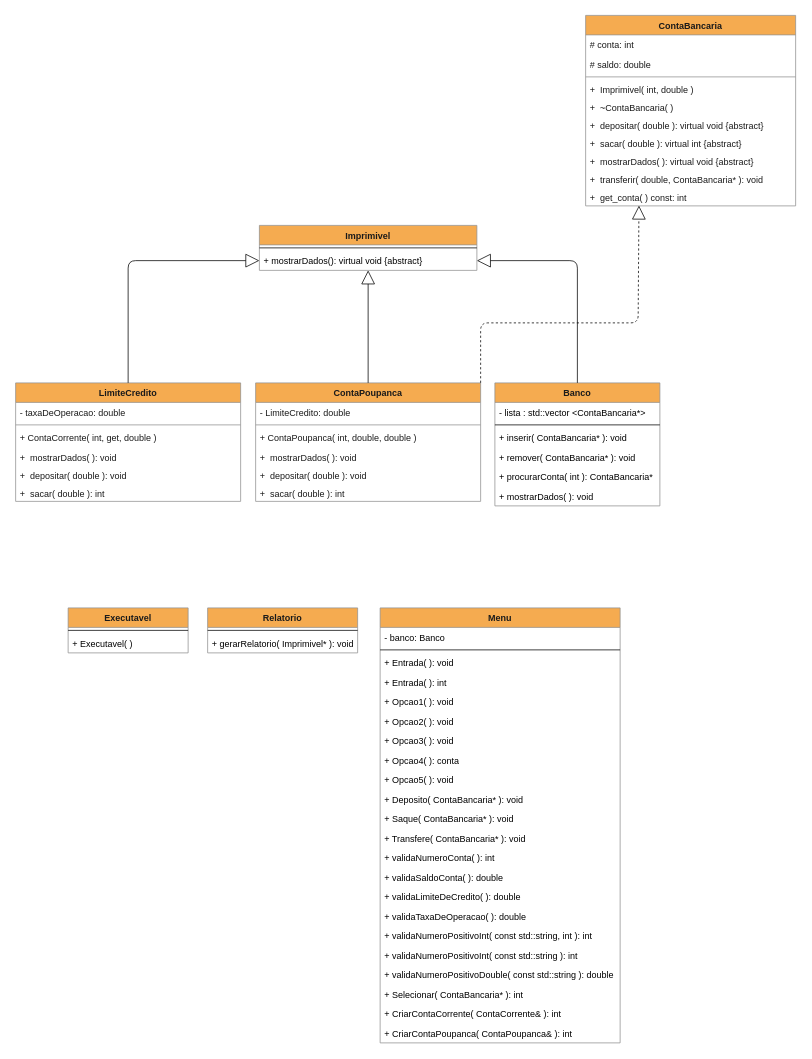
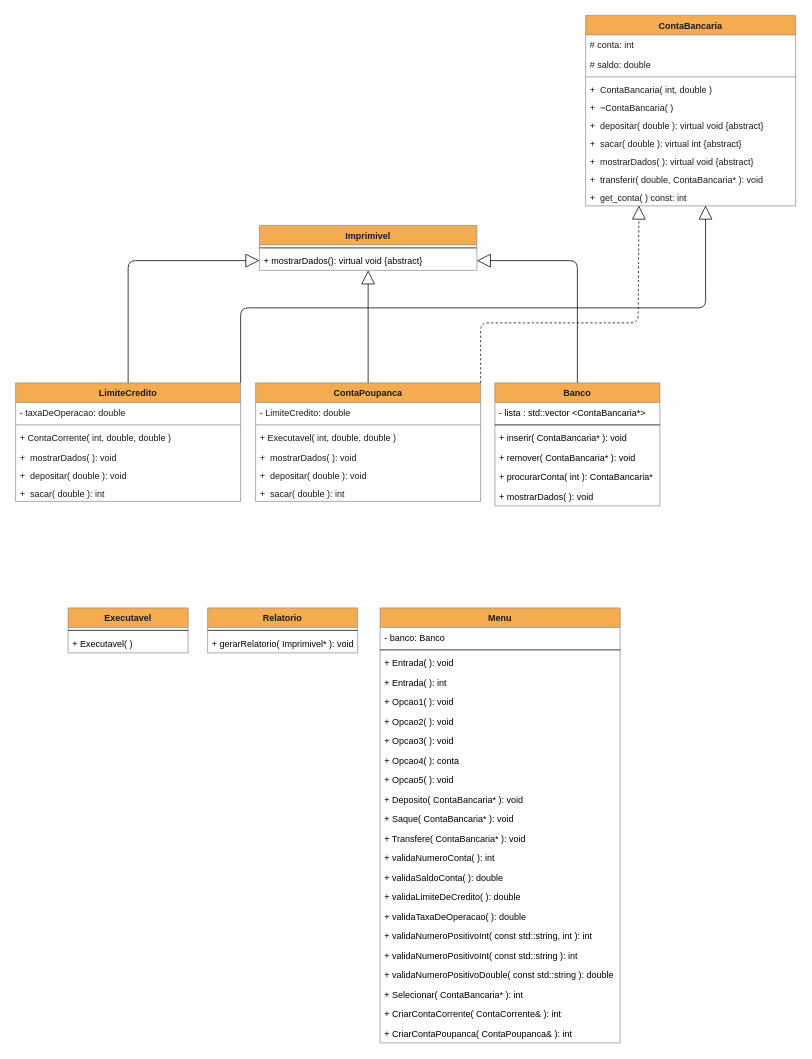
  <mxCell id="0" />
  <mxCell id="1" parent="0" />
  <mxCell id="2" value="ContaBancaria" style="swimlane;fontStyle=1;align=center;verticalAlign=top;childLayout=stackLayout;horizontal=1;startSize=26;horizontalStack=0;resizeParent=1;resizeParentMax=0;resizeLast=0;collapsible=1;marginBottom=0;fillColor=#F5AB50;strokeColor=#909090;fontColor=#1A1A1A;" parent="1" vertex="1"><mxGeometry x="780" y="20" width="280" height="254" as="geometry" /></mxCell>
  <mxCell id="3" value="# conta: int" style="text;strokeColor=none;fillColor=none;align=left;verticalAlign=top;spacingLeft=4;spacingRight=4;overflow=hidden;rotatable=0;points=[[0,0.5],[1,0.5]];portConstraint=eastwest;shadow=1;fontColor=#1A1A1A;" parent="2" vertex="1"><mxGeometry y="26" width="280" height="26" as="geometry" /></mxCell>
  <mxCell id="4" value="# saldo: double" style="text;strokeColor=none;fillColor=none;align=left;verticalAlign=top;spacingLeft=4;spacingRight=4;overflow=hidden;rotatable=0;points=[[0,0.5],[1,0.5]];portConstraint=eastwest;shadow=1;fontColor=#1A1A1A;" parent="2" vertex="1"><mxGeometry y="52" width="280" height="26" as="geometry" /></mxCell>
  <mxCell id="5" value="" style="line;strokeWidth=1;fillColor=none;align=left;verticalAlign=middle;spacingTop=-1;spacingLeft=3;spacingRight=3;rotatable=0;labelPosition=right;points=[];portConstraint=eastwest;strokeColor=#909090;fontColor=#1A1A1A;labelBackgroundColor=#EEEEEE;" parent="2" vertex="1"><mxGeometry y="78" width="280" height="8" as="geometry" /></mxCell>
- <mxCell id="6" value="+  Imprimivel( int, double )" style="text;strokeColor=none;fillColor=none;align=left;verticalAlign=top;spacingLeft=4;spacingRight=4;overflow=hidden;rotatable=0;points=[[0,0.5],[1,0.5]];portConstraint=eastwest;fontColor=#1A1A1A;" parent="2" vertex="1"><mxGeometry y="86" width="280" height="24" as="geometry" /></mxCell>
+ <mxCell id="6" value="+  ContaBancaria( int, double )" style="text;strokeColor=none;fillColor=none;align=left;verticalAlign=top;spacingLeft=4;spacingRight=4;overflow=hidden;rotatable=0;points=[[0,0.5],[1,0.5]];portConstraint=eastwest;fontColor=#1A1A1A;" parent="2" vertex="1"><mxGeometry y="86" width="280" height="24" as="geometry" /></mxCell>
  <mxCell id="7" value="+  ~ContaBancaria( )" style="text;strokeColor=none;fillColor=none;align=left;verticalAlign=top;spacingLeft=4;spacingRight=4;overflow=hidden;rotatable=0;points=[[0,0.5],[1,0.5]];portConstraint=eastwest;fontColor=#1A1A1A;" parent="2" vertex="1"><mxGeometry y="110" width="280" height="24" as="geometry" /></mxCell>
  <mxCell id="8" value="+  depositar( double ): virtual void {abstract}" style="text;strokeColor=none;fillColor=none;align=left;verticalAlign=top;spacingLeft=4;spacingRight=4;overflow=hidden;rotatable=0;points=[[0,0.5],[1,0.5]];portConstraint=eastwest;fontColor=#1A1A1A;" parent="2" vertex="1"><mxGeometry y="134" width="280" height="24" as="geometry" /></mxCell>
  <mxCell id="9" value="+  sacar( double ): virtual int {abstract}" style="text;strokeColor=none;fillColor=none;align=left;verticalAlign=top;spacingLeft=4;spacingRight=4;overflow=hidden;rotatable=0;points=[[0,0.5],[1,0.5]];portConstraint=eastwest;fontColor=#1A1A1A;" parent="2" vertex="1"><mxGeometry y="158" width="280" height="24" as="geometry" /></mxCell>
  <mxCell id="10" value="+  mostrarDados( ): virtual void {abstract}" style="text;strokeColor=none;fillColor=none;align=left;verticalAlign=top;spacingLeft=4;spacingRight=4;overflow=hidden;rotatable=0;points=[[0,0.5],[1,0.5]];portConstraint=eastwest;fontColor=#1A1A1A;" parent="2" vertex="1"><mxGeometry y="182" width="280" height="24" as="geometry" /></mxCell>
  <mxCell id="11" value="+  transferir( double, ContaBancaria* ): void" style="text;strokeColor=none;fillColor=none;align=left;verticalAlign=top;spacingLeft=4;spacingRight=4;overflow=hidden;rotatable=0;points=[[0,0.5],[1,0.5]];portConstraint=eastwest;fontColor=#1A1A1A;" parent="2" vertex="1"><mxGeometry y="206" width="280" height="24" as="geometry" /></mxCell>
  <mxCell id="12" value="+  get_conta( ) const: int" style="text;strokeColor=none;fillColor=none;align=left;verticalAlign=top;spacingLeft=4;spacingRight=4;overflow=hidden;rotatable=0;points=[[0,0.5],[1,0.5]];portConstraint=eastwest;fontColor=#1A1A1A;" parent="2" vertex="1"><mxGeometry y="230" width="280" height="24" as="geometry" /></mxCell>
  <mxCell id="13" value="ContaPoupanca" style="swimlane;fontStyle=1;align=center;verticalAlign=top;childLayout=stackLayout;horizontal=1;startSize=26;horizontalStack=0;resizeParent=1;resizeParentMax=0;resizeLast=0;collapsible=1;marginBottom=0;rounded=0;sketch=0;fontColor=#1A1A1A;strokeColor=#909090;fillColor=#F5AB50;" parent="1" vertex="1"><mxGeometry x="340" y="510" width="300" height="158" as="geometry" /></mxCell>
  <mxCell id="14" value="- LimiteCredito: double" style="text;strokeColor=none;fillColor=none;align=left;verticalAlign=top;spacingLeft=4;spacingRight=4;overflow=hidden;rotatable=0;points=[[0,0.5],[1,0.5]];portConstraint=eastwest;fontColor=#1A1A1A;" parent="13" vertex="1"><mxGeometry y="26" width="300" height="26" as="geometry" /></mxCell>
  <mxCell id="15" value="" style="line;strokeWidth=1;fillColor=none;align=left;verticalAlign=middle;spacingTop=-1;spacingLeft=3;spacingRight=3;rotatable=0;labelPosition=right;points=[];portConstraint=eastwest;strokeColor=#909090;fontColor=#1A1A1A;labelBackgroundColor=#EEEEEE;" parent="13" vertex="1"><mxGeometry y="52" width="300" height="8" as="geometry" /></mxCell>
- <mxCell id="16" value="+ ContaPoupanca( int, double, double )" style="text;strokeColor=none;fillColor=none;align=left;verticalAlign=top;spacingLeft=4;spacingRight=4;overflow=hidden;rotatable=0;points=[[0,0.5],[1,0.5]];portConstraint=eastwest;fontColor=#1A1A1A;" parent="13" vertex="1"><mxGeometry y="60" width="300" height="26" as="geometry" /></mxCell>
+ <mxCell id="16" value="+ Executavel( int, double, double )" style="text;strokeColor=none;fillColor=none;align=left;verticalAlign=top;spacingLeft=4;spacingRight=4;overflow=hidden;rotatable=0;points=[[0,0.5],[1,0.5]];portConstraint=eastwest;fontColor=#1A1A1A;" parent="13" vertex="1"><mxGeometry y="60" width="300" height="26" as="geometry" /></mxCell>
  <mxCell id="17" value="+  mostrarDados( ): void" style="text;strokeColor=none;fillColor=none;align=left;verticalAlign=top;spacingLeft=4;spacingRight=4;overflow=hidden;rotatable=0;points=[[0,0.5],[1,0.5]];portConstraint=eastwest;fontColor=#1A1A1A;" parent="13" vertex="1"><mxGeometry y="86" width="300" height="24" as="geometry" /></mxCell>
  <mxCell id="18" value="+  depositar( double ): void" style="text;strokeColor=none;fillColor=none;align=left;verticalAlign=top;spacingLeft=4;spacingRight=4;overflow=hidden;rotatable=0;points=[[0,0.5],[1,0.5]];portConstraint=eastwest;fontColor=#1A1A1A;" parent="13" vertex="1"><mxGeometry y="110" width="300" height="24" as="geometry" /></mxCell>
  <mxCell id="19" value="+  sacar( double ): int" style="text;strokeColor=none;fillColor=none;align=left;verticalAlign=top;spacingLeft=4;spacingRight=4;overflow=hidden;rotatable=0;points=[[0,0.5],[1,0.5]];portConstraint=eastwest;fontColor=#1A1A1A;" parent="13" vertex="1"><mxGeometry y="134" width="300" height="24" as="geometry" /></mxCell>
  <mxCell id="20" value="LimiteCredito" style="swimlane;fontStyle=1;align=center;verticalAlign=top;childLayout=stackLayout;horizontal=1;startSize=26;horizontalStack=0;resizeParent=1;resizeParentMax=0;resizeLast=0;collapsible=1;marginBottom=0;rounded=0;sketch=0;fontColor=#1A1A1A;strokeColor=#909090;fillColor=#F5AB50;" parent="1" vertex="1"><mxGeometry x="20" y="510" width="300" height="158" as="geometry" /></mxCell>
  <mxCell id="21" value="- taxaDeOperacao: double" style="text;strokeColor=none;fillColor=none;align=left;verticalAlign=top;spacingLeft=4;spacingRight=4;overflow=hidden;rotatable=0;points=[[0,0.5],[1,0.5]];portConstraint=eastwest;fontColor=#1A1A1A;" parent="20" vertex="1"><mxGeometry y="26" width="300" height="26" as="geometry" /></mxCell>
  <mxCell id="22" value="" style="line;strokeWidth=1;fillColor=none;align=left;verticalAlign=middle;spacingTop=-1;spacingLeft=3;spacingRight=3;rotatable=0;labelPosition=right;points=[];portConstraint=eastwest;strokeColor=#909090;fontColor=#1A1A1A;labelBackgroundColor=#EEEEEE;" parent="20" vertex="1"><mxGeometry y="52" width="300" height="8" as="geometry" /></mxCell>
- <mxCell id="23" value="+ ContaCorrente( int, get, double )" style="text;strokeColor=none;fillColor=none;align=left;verticalAlign=top;spacingLeft=4;spacingRight=4;overflow=hidden;rotatable=0;points=[[0,0.5],[1,0.5]];portConstraint=eastwest;fontColor=#1A1A1A;" parent="20" vertex="1"><mxGeometry y="60" width="300" height="26" as="geometry" /></mxCell>
+ <mxCell id="23" value="+ ContaCorrente( int, double, double )" style="text;strokeColor=none;fillColor=none;align=left;verticalAlign=top;spacingLeft=4;spacingRight=4;overflow=hidden;rotatable=0;points=[[0,0.5],[1,0.5]];portConstraint=eastwest;fontColor=#1A1A1A;" parent="20" vertex="1"><mxGeometry y="60" width="300" height="26" as="geometry" /></mxCell>
  <mxCell id="24" value="+  mostrarDados( ): void" style="text;strokeColor=none;fillColor=none;align=left;verticalAlign=top;spacingLeft=4;spacingRight=4;overflow=hidden;rotatable=0;points=[[0,0.5],[1,0.5]];portConstraint=eastwest;fontColor=#1A1A1A;" parent="20" vertex="1"><mxGeometry y="86" width="300" height="24" as="geometry" /></mxCell>
  <mxCell id="25" value="+  depositar( double ): void" style="text;strokeColor=none;fillColor=none;align=left;verticalAlign=top;spacingLeft=4;spacingRight=4;overflow=hidden;rotatable=0;points=[[0,0.5],[1,0.5]];portConstraint=eastwest;fontColor=#1A1A1A;" parent="20" vertex="1"><mxGeometry y="110" width="300" height="24" as="geometry" /></mxCell>
  <mxCell id="26" value="+  sacar( double ): int" style="text;strokeColor=none;fillColor=none;align=left;verticalAlign=top;spacingLeft=4;spacingRight=4;overflow=hidden;rotatable=0;points=[[0,0.5],[1,0.5]];portConstraint=eastwest;fontColor=#1A1A1A;" parent="20" vertex="1"><mxGeometry y="134" width="300" height="24" as="geometry" /></mxCell>
  <mxCell id="27" value="Executavel" style="swimlane;fontStyle=1;align=center;verticalAlign=top;childLayout=stackLayout;horizontal=1;startSize=26;horizontalStack=0;resizeParent=1;resizeParentMax=0;resizeLast=0;collapsible=1;marginBottom=0;rounded=0;sketch=0;fontColor=#1A1A1A;strokeColor=#909090;fillColor=#F5AB50;" parent="1" vertex="1"><mxGeometry x="90" y="810" width="160" height="60" as="geometry"><mxRectangle x="490" y="710" width="100" height="26" as="alternateBounds" /></mxGeometry></mxCell>
  <mxCell id="28" value="" style="line;strokeWidth=1;fillColor=none;align=left;verticalAlign=middle;spacingTop=-1;spacingLeft=3;spacingRight=3;rotatable=0;labelPosition=right;points=[];portConstraint=eastwest;" parent="27" vertex="1"><mxGeometry y="26" width="160" height="8" as="geometry" /></mxCell>
  <mxCell id="29" value="+ Executavel( )" style="text;strokeColor=none;fillColor=none;align=left;verticalAlign=top;spacingLeft=4;spacingRight=4;overflow=hidden;rotatable=0;points=[[0,0.5],[1,0.5]];portConstraint=eastwest;" parent="27" vertex="1"><mxGeometry y="34" width="160" height="26" as="geometry" /></mxCell>
  <mxCell id="30" value="Imprimivel" style="swimlane;fontStyle=1;align=center;verticalAlign=top;childLayout=stackLayout;horizontal=1;startSize=26;horizontalStack=0;resizeParent=1;resizeParentMax=0;resizeLast=0;collapsible=1;marginBottom=0;rounded=0;sketch=0;fontColor=#1A1A1A;strokeColor=#909090;fillColor=#F5AB50;" parent="1" vertex="1"><mxGeometry x="345" y="300" width="290" height="60" as="geometry" /></mxCell>
  <mxCell id="31" value="" style="line;strokeWidth=1;fillColor=none;align=left;verticalAlign=middle;spacingTop=-1;spacingLeft=3;spacingRight=3;rotatable=0;labelPosition=right;points=[];portConstraint=eastwest;" parent="30" vertex="1"><mxGeometry y="26" width="290" height="8" as="geometry" /></mxCell>
  <mxCell id="32" value="+ mostrarDados(): virtual void {abstract}" style="text;strokeColor=none;fillColor=none;align=left;verticalAlign=top;spacingLeft=4;spacingRight=4;overflow=hidden;rotatable=0;points=[[0,0.5],[1,0.5]];portConstraint=eastwest;" parent="30" vertex="1"><mxGeometry y="34" width="290" height="26" as="geometry" /></mxCell>
  <mxCell id="33" value="Relatorio" style="swimlane;fontStyle=1;align=center;verticalAlign=top;childLayout=stackLayout;horizontal=1;startSize=26;horizontalStack=0;resizeParent=1;resizeParentMax=0;resizeLast=0;collapsible=1;marginBottom=0;rounded=0;sketch=0;fontColor=#1A1A1A;strokeColor=#909090;fillColor=#F5AB50;" parent="1" vertex="1"><mxGeometry x="276" y="810" width="200" height="60" as="geometry" /></mxCell>
  <mxCell id="34" value="" style="line;strokeWidth=1;fillColor=none;align=left;verticalAlign=middle;spacingTop=-1;spacingLeft=3;spacingRight=3;rotatable=0;labelPosition=right;points=[];portConstraint=eastwest;" parent="33" vertex="1"><mxGeometry y="26" width="200" height="8" as="geometry" /></mxCell>
  <mxCell id="35" value="+ gerarRelatorio( Imprimivel* ): void " style="text;strokeColor=none;fillColor=none;align=left;verticalAlign=top;spacingLeft=4;spacingRight=4;overflow=hidden;rotatable=0;points=[[0,0.5],[1,0.5]];portConstraint=eastwest;" parent="33" vertex="1"><mxGeometry y="34" width="200" height="26" as="geometry" /></mxCell>
  <mxCell id="36" value="Banco" style="swimlane;fontStyle=1;align=center;verticalAlign=top;childLayout=stackLayout;horizontal=1;startSize=26;horizontalStack=0;resizeParent=1;resizeParentMax=0;resizeLast=0;collapsible=1;marginBottom=0;rounded=0;sketch=0;fontColor=#1A1A1A;strokeColor=#909090;fillColor=#F5AB50;" parent="1" vertex="1"><mxGeometry x="659" y="510" width="220" height="164" as="geometry" /></mxCell>
  <mxCell id="37" value="- lista : std::vector &lt;ContaBancaria*&gt;" style="text;strokeColor=none;fillColor=none;align=left;verticalAlign=top;spacingLeft=4;spacingRight=4;overflow=hidden;rotatable=0;points=[[0,0.5],[1,0.5]];portConstraint=eastwest;" parent="36" vertex="1"><mxGeometry y="26" width="220" height="26" as="geometry" /></mxCell>
  <mxCell id="38" value="" style="line;strokeWidth=1;fillColor=none;align=left;verticalAlign=middle;spacingTop=-1;spacingLeft=3;spacingRight=3;rotatable=0;labelPosition=right;points=[];portConstraint=eastwest;" parent="36" vertex="1"><mxGeometry y="52" width="220" height="8" as="geometry" /></mxCell>
  <mxCell id="39" value="+ inserir( ContaBancaria* ): void" style="text;strokeColor=none;fillColor=none;align=left;verticalAlign=top;spacingLeft=4;spacingRight=4;overflow=hidden;rotatable=0;points=[[0,0.5],[1,0.5]];portConstraint=eastwest;" parent="36" vertex="1"><mxGeometry y="60" width="220" height="26" as="geometry" /></mxCell>
  <mxCell id="40" value="+ remover( ContaBancaria* ): void" style="text;strokeColor=none;fillColor=none;align=left;verticalAlign=top;spacingLeft=4;spacingRight=4;overflow=hidden;rotatable=0;points=[[0,0.5],[1,0.5]];portConstraint=eastwest;" parent="36" vertex="1"><mxGeometry y="86" width="220" height="26" as="geometry" /></mxCell>
  <mxCell id="41" value="+ procurarConta( int ): ContaBancaria* " style="text;strokeColor=none;fillColor=none;align=left;verticalAlign=top;spacingLeft=4;spacingRight=4;overflow=hidden;rotatable=0;points=[[0,0.5],[1,0.5]];portConstraint=eastwest;" parent="36" vertex="1"><mxGeometry y="112" width="220" height="26" as="geometry" /></mxCell>
  <mxCell id="42" value="+ mostrarDados( ): void" style="text;strokeColor=none;fillColor=none;align=left;verticalAlign=top;spacingLeft=4;spacingRight=4;overflow=hidden;rotatable=0;points=[[0,0.5],[1,0.5]];portConstraint=eastwest;" parent="36" vertex="1"><mxGeometry y="138" width="220" height="26" as="geometry" /></mxCell>
  <mxCell id="43" value="Menu" style="swimlane;fontStyle=1;align=center;verticalAlign=top;childLayout=stackLayout;horizontal=1;startSize=26;horizontalStack=0;resizeParent=1;resizeParentMax=0;resizeLast=0;collapsible=1;marginBottom=0;rounded=0;sketch=0;fontColor=#1A1A1A;strokeColor=#909090;fillColor=#F5AB50;" parent="1" vertex="1"><mxGeometry x="506" y="810" width="320" height="580" as="geometry" /></mxCell>
  <mxCell id="44" value="- banco: Banco" style="text;strokeColor=none;fillColor=none;align=left;verticalAlign=top;spacingLeft=4;spacingRight=4;overflow=hidden;rotatable=0;points=[[0,0.5],[1,0.5]];portConstraint=eastwest;" parent="43" vertex="1"><mxGeometry y="26" width="320" height="26" as="geometry" /></mxCell>
  <mxCell id="45" value="" style="line;strokeWidth=1;fillColor=none;align=left;verticalAlign=middle;spacingTop=-1;spacingLeft=3;spacingRight=3;rotatable=0;labelPosition=right;points=[];portConstraint=eastwest;" parent="43" vertex="1"><mxGeometry y="52" width="320" height="8" as="geometry" /></mxCell>
  <mxCell id="46" value="+ Entrada( ): void" style="text;strokeColor=none;fillColor=none;align=left;verticalAlign=top;spacingLeft=4;spacingRight=4;overflow=hidden;rotatable=0;points=[[0,0.5],[1,0.5]];portConstraint=eastwest;" parent="43" vertex="1"><mxGeometry y="60" width="320" height="26" as="geometry" /></mxCell>
  <mxCell id="47" value="+ Entrada( ): int" style="text;strokeColor=none;fillColor=none;align=left;verticalAlign=top;spacingLeft=4;spacingRight=4;overflow=hidden;rotatable=0;points=[[0,0.5],[1,0.5]];portConstraint=eastwest;" parent="43" vertex="1"><mxGeometry y="86" width="320" height="26" as="geometry" /></mxCell>
  <mxCell id="48" value="+ Opcao1( ): void" style="text;strokeColor=none;fillColor=none;align=left;verticalAlign=top;spacingLeft=4;spacingRight=4;overflow=hidden;rotatable=0;points=[[0,0.5],[1,0.5]];portConstraint=eastwest;" parent="43" vertex="1"><mxGeometry y="112" width="320" height="26" as="geometry" /></mxCell>
  <mxCell id="49" value="+ Opcao2( ): void" style="text;strokeColor=none;fillColor=none;align=left;verticalAlign=top;spacingLeft=4;spacingRight=4;overflow=hidden;rotatable=0;points=[[0,0.5],[1,0.5]];portConstraint=eastwest;" parent="43" vertex="1"><mxGeometry y="138" width="320" height="26" as="geometry" /></mxCell>
  <mxCell id="50" value="+ Opcao3( ): void" style="text;strokeColor=none;fillColor=none;align=left;verticalAlign=top;spacingLeft=4;spacingRight=4;overflow=hidden;rotatable=0;points=[[0,0.5],[1,0.5]];portConstraint=eastwest;" parent="43" vertex="1"><mxGeometry y="164" width="320" height="26" as="geometry" /></mxCell>
  <mxCell id="51" value="+ Opcao4( ): conta" style="text;strokeColor=none;fillColor=none;align=left;verticalAlign=top;spacingLeft=4;spacingRight=4;overflow=hidden;rotatable=0;points=[[0,0.5],[1,0.5]];portConstraint=eastwest;" parent="43" vertex="1"><mxGeometry y="190" width="320" height="26" as="geometry" /></mxCell>
  <mxCell id="52" value="+ Opcao5( ): void" style="text;strokeColor=none;fillColor=none;align=left;verticalAlign=top;spacingLeft=4;spacingRight=4;overflow=hidden;rotatable=0;points=[[0,0.5],[1,0.5]];portConstraint=eastwest;" parent="43" vertex="1"><mxGeometry y="216" width="320" height="26" as="geometry" /></mxCell>
  <mxCell id="53" value="+ Deposito( ContaBancaria* ): void" style="text;strokeColor=none;fillColor=none;align=left;verticalAlign=top;spacingLeft=4;spacingRight=4;overflow=hidden;rotatable=0;points=[[0,0.5],[1,0.5]];portConstraint=eastwest;" parent="43" vertex="1"><mxGeometry y="242" width="320" height="26" as="geometry" /></mxCell>
  <mxCell id="54" value="+ Saque( ContaBancaria* ): void" style="text;strokeColor=none;fillColor=none;align=left;verticalAlign=top;spacingLeft=4;spacingRight=4;overflow=hidden;rotatable=0;points=[[0,0.5],[1,0.5]];portConstraint=eastwest;" parent="43" vertex="1"><mxGeometry y="268" width="320" height="26" as="geometry" /></mxCell>
  <mxCell id="55" value="+ Transfere( ContaBancaria* ): void" style="text;strokeColor=none;fillColor=none;align=left;verticalAlign=top;spacingLeft=4;spacingRight=4;overflow=hidden;rotatable=0;points=[[0,0.5],[1,0.5]];portConstraint=eastwest;" parent="43" vertex="1"><mxGeometry y="294" width="320" height="26" as="geometry" /></mxCell>
  <mxCell id="56" value="+ validaNumeroConta( ): int" style="text;strokeColor=none;fillColor=none;align=left;verticalAlign=top;spacingLeft=4;spacingRight=4;overflow=hidden;rotatable=0;points=[[0,0.5],[1,0.5]];portConstraint=eastwest;" parent="43" vertex="1"><mxGeometry y="320" width="320" height="26" as="geometry" /></mxCell>
  <mxCell id="57" value="+ validaSaldoConta( ): double" style="text;strokeColor=none;fillColor=none;align=left;verticalAlign=top;spacingLeft=4;spacingRight=4;overflow=hidden;rotatable=0;points=[[0,0.5],[1,0.5]];portConstraint=eastwest;" parent="43" vertex="1"><mxGeometry y="346" width="320" height="26" as="geometry" /></mxCell>
  <mxCell id="58" value="+ validaLimiteDeCredito( ): double" style="text;strokeColor=none;fillColor=none;align=left;verticalAlign=top;spacingLeft=4;spacingRight=4;overflow=hidden;rotatable=0;points=[[0,0.5],[1,0.5]];portConstraint=eastwest;" parent="43" vertex="1"><mxGeometry y="372" width="320" height="26" as="geometry" /></mxCell>
  <mxCell id="59" value="+ validaTaxaDeOperacao( ): double" style="text;strokeColor=none;fillColor=none;align=left;verticalAlign=top;spacingLeft=4;spacingRight=4;overflow=hidden;rotatable=0;points=[[0,0.5],[1,0.5]];portConstraint=eastwest;" parent="43" vertex="1"><mxGeometry y="398" width="320" height="26" as="geometry" /></mxCell>
  <mxCell id="60" value="+ validaNumeroPositivoInt( const std::string, int ): int " style="text;strokeColor=none;fillColor=none;align=left;verticalAlign=top;spacingLeft=4;spacingRight=4;overflow=hidden;rotatable=0;points=[[0,0.5],[1,0.5]];portConstraint=eastwest;" parent="43" vertex="1"><mxGeometry y="424" width="320" height="26" as="geometry" /></mxCell>
  <mxCell id="61" value="+ validaNumeroPositivoInt( const std::string ): int " style="text;strokeColor=none;fillColor=none;align=left;verticalAlign=top;spacingLeft=4;spacingRight=4;overflow=hidden;rotatable=0;points=[[0,0.5],[1,0.5]];portConstraint=eastwest;" parent="43" vertex="1"><mxGeometry y="450" width="320" height="26" as="geometry" /></mxCell>
  <mxCell id="62" value="+ validaNumeroPositivoDouble( const std::string ): double" style="text;strokeColor=none;fillColor=none;align=left;verticalAlign=top;spacingLeft=4;spacingRight=4;overflow=hidden;rotatable=0;points=[[0,0.5],[1,0.5]];portConstraint=eastwest;" parent="43" vertex="1"><mxGeometry y="476" width="320" height="26" as="geometry" /></mxCell>
  <mxCell id="63" value="+ Selecionar( ContaBancaria* ): int" style="text;strokeColor=none;fillColor=none;align=left;verticalAlign=top;spacingLeft=4;spacingRight=4;overflow=hidden;rotatable=0;points=[[0,0.5],[1,0.5]];portConstraint=eastwest;" parent="43" vertex="1"><mxGeometry y="502" width="320" height="26" as="geometry" /></mxCell>
  <mxCell id="64" value="+ CriarContaCorrente( ContaCorrente&amp; ): int&#10;" style="text;strokeColor=none;fillColor=none;align=left;verticalAlign=top;spacingLeft=4;spacingRight=4;overflow=hidden;rotatable=0;points=[[0,0.5],[1,0.5]];portConstraint=eastwest;" parent="43" vertex="1"><mxGeometry y="528" width="320" height="26" as="geometry" /></mxCell>
  <mxCell id="65" value="+ CriarContaPoupanca( ContaPoupanca&amp; ): int" style="text;strokeColor=none;fillColor=none;align=left;verticalAlign=top;spacingLeft=4;spacingRight=4;overflow=hidden;rotatable=0;points=[[0,0.5],[1,0.5]];portConstraint=eastwest;" parent="43" vertex="1"><mxGeometry y="554" width="320" height="26" as="geometry" /></mxCell>
  <mxCell id="66" value="" style="endArrow=block;endSize=16;endFill=0;html=1;exitX=0.5;exitY=0;exitDx=0;exitDy=0;entryX=1;entryY=0.5;entryDx=0;entryDy=0;" parent="1" source="36" target="32" edge="1"><mxGeometry x="0.265" y="-40" width="160" relative="1" as="geometry"><mxPoint x="220" y="435" as="sourcePoint" /><mxPoint x="90" y="460" as="targetPoint" /><Array as="points"><mxPoint x="769" y="347" /></Array><mxPoint as="offset" /></mxGeometry></mxCell>
  <mxCell id="67" value="" style="endArrow=block;endSize=16;endFill=0;html=1;exitX=0.5;exitY=0;exitDx=0;exitDy=0;" parent="1" source="13" target="32" edge="1"><mxGeometry x="0.265" y="-40" width="160" relative="1" as="geometry"><mxPoint x="911" y="570" as="sourcePoint" /><mxPoint x="570" y="380" as="targetPoint" /><Array as="points" /><mxPoint as="offset" /></mxGeometry></mxCell>
  <mxCell id="68" value="" style="endArrow=block;endSize=16;endFill=0;html=1;exitX=0.5;exitY=0;exitDx=0;exitDy=0;entryX=0;entryY=0.5;entryDx=0;entryDy=0;" parent="1" source="20" target="32" edge="1"><mxGeometry x="0.265" y="-40" width="160" relative="1" as="geometry"><mxPoint x="680.5" y="507.5" as="sourcePoint" /><mxPoint x="100" y="440" as="targetPoint" /><Array as="points"><mxPoint x="170" y="347" /></Array><mxPoint as="offset" /></mxGeometry></mxCell>
+ <mxCell id="69" value="" style="endArrow=block;endSize=16;endFill=0;html=1;exitX=1;exitY=0;exitDx=0;exitDy=0;entryX=0.571;entryY=0.983;entryDx=0;entryDy=0;entryPerimeter=0;" parent="1" source="20" target="12" edge="1"><mxGeometry width="160" relative="1" as="geometry"><mxPoint x="370" y="460" as="sourcePoint" /><mxPoint x="940" y="280" as="targetPoint" /><Array as="points"><mxPoint x="320" y="410" /><mxPoint x="940" y="410" /></Array></mxGeometry></mxCell>
  <mxCell id="70" value="" style="endArrow=block;endSize=16;endFill=0;html=1;exitX=1;exitY=0;exitDx=0;exitDy=0;entryX=0.254;entryY=0.983;entryDx=0;entryDy=0;entryPerimeter=0;dashed=1;" parent="1" source="13" target="12" edge="1"><mxGeometry width="160" relative="1" as="geometry"><mxPoint x="241.12" y="390" as="sourcePoint" /><mxPoint x="850" y="275" as="targetPoint" /><Array as="points"><mxPoint x="640" y="430" /><mxPoint x="850" y="430" /></Array></mxGeometry></mxCell>
